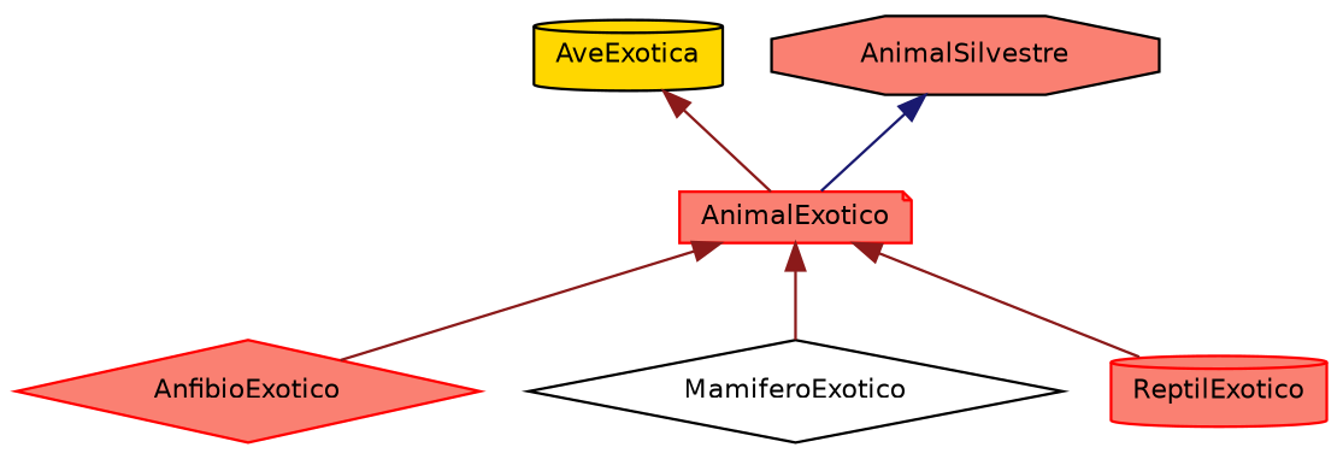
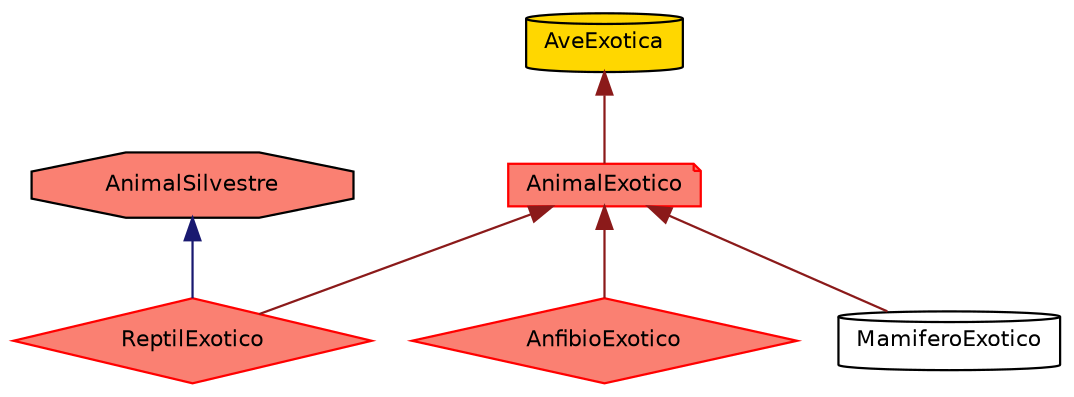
  digraph {
    node [color=red fillcolor=salmon fontname=Helvetica fontsize=10 shape=diamond style=filled]
    edge [color=firebrick4 dir=back fontname=Helvetica fontsize=10 labelfontname=Helvetica labelfontsize=10 style=solid]
    n1 [fontcolor=black height=0.2 label=AnimalExotico shape=note width=0.4]
    n2 [height=0.2 label=AnfibioExotico width=0.4]
-   n3 [color=black fillcolor=white height=0.2 label=MamiferoExotico width=0.4]
-   n4 [height=0.2 label=ReptilExotico shape=cylinder width=0.4]
+   n3 [color=black fillcolor=white height=0.2 label=MamiferoExotico shape=cylinder width=0.4]
+   n4 [height=0.2 label=ReptilExotico width=0.4]
    n5 [color=black fillcolor=gold height=0.2 label=AveExotica shape=cylinder width=0.4]
    n6 [color=black height=0.2 label=AnimalSilvestre shape=octagon width=0.4]
    n1 -> n2
    n1 -> n3
    n1 -> n4
    n5 -> n1
-   n6 -> n1 [color=midnightblue]
+   n6 -> n4 [color=midnightblue]
  }
